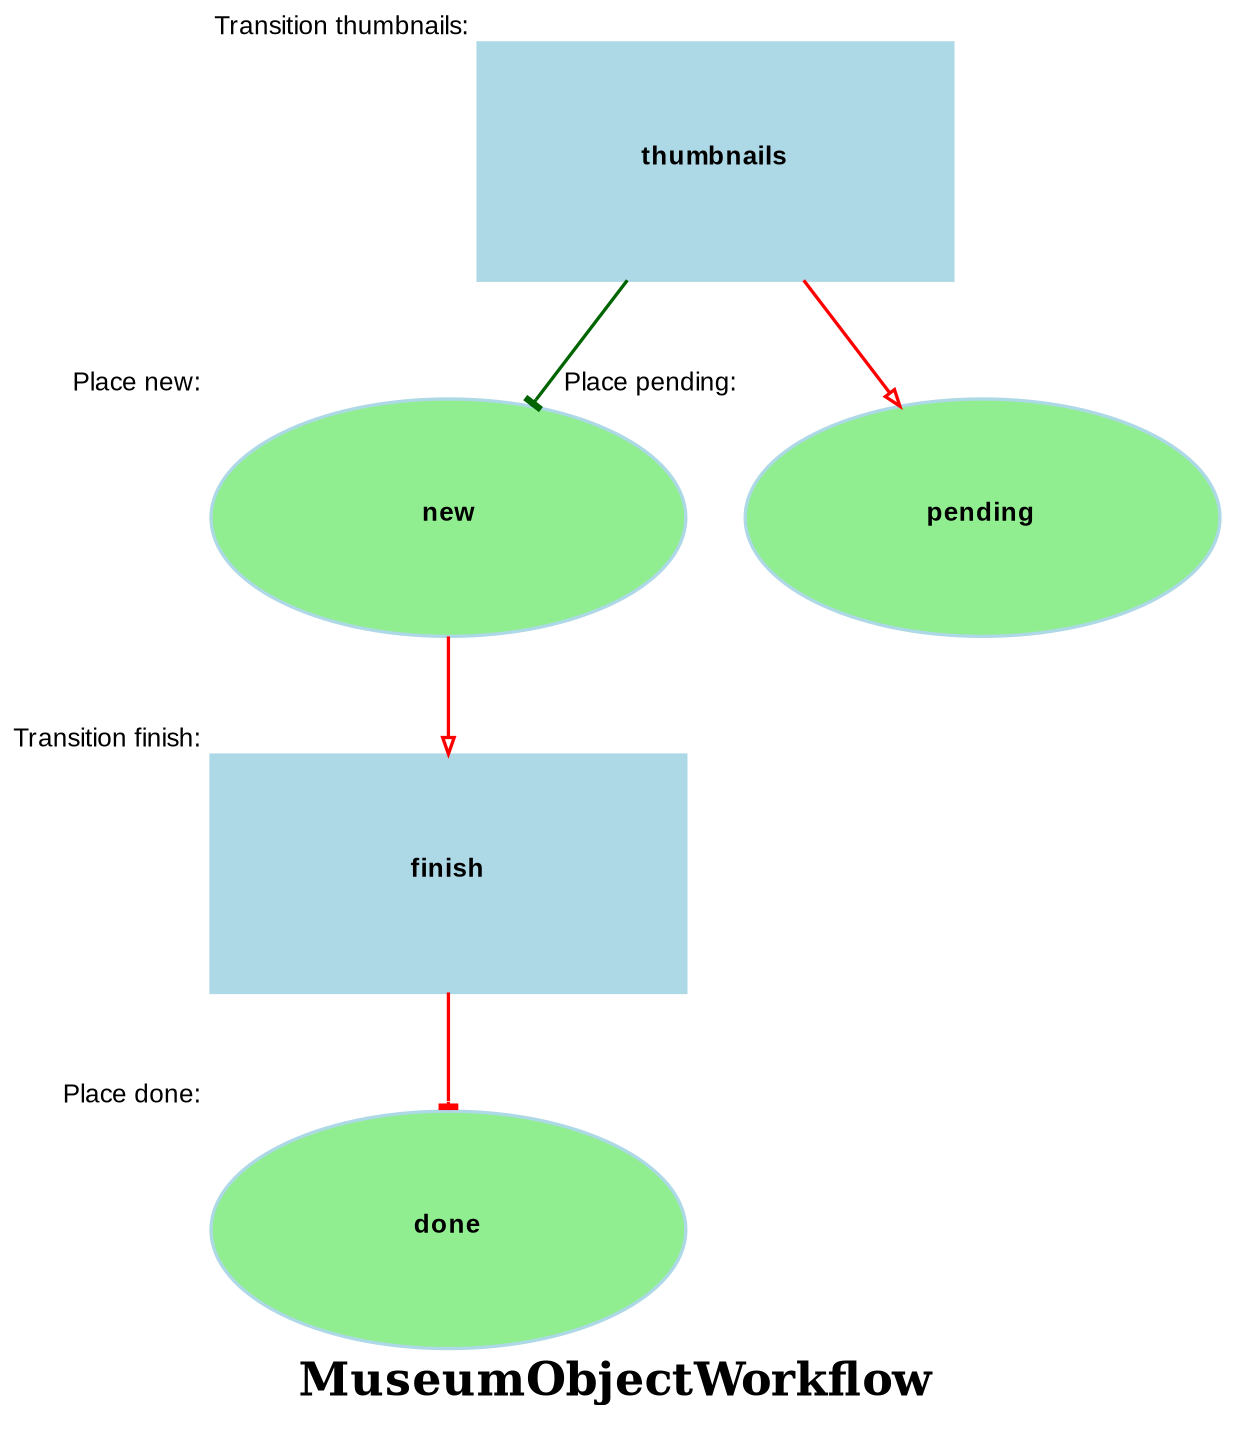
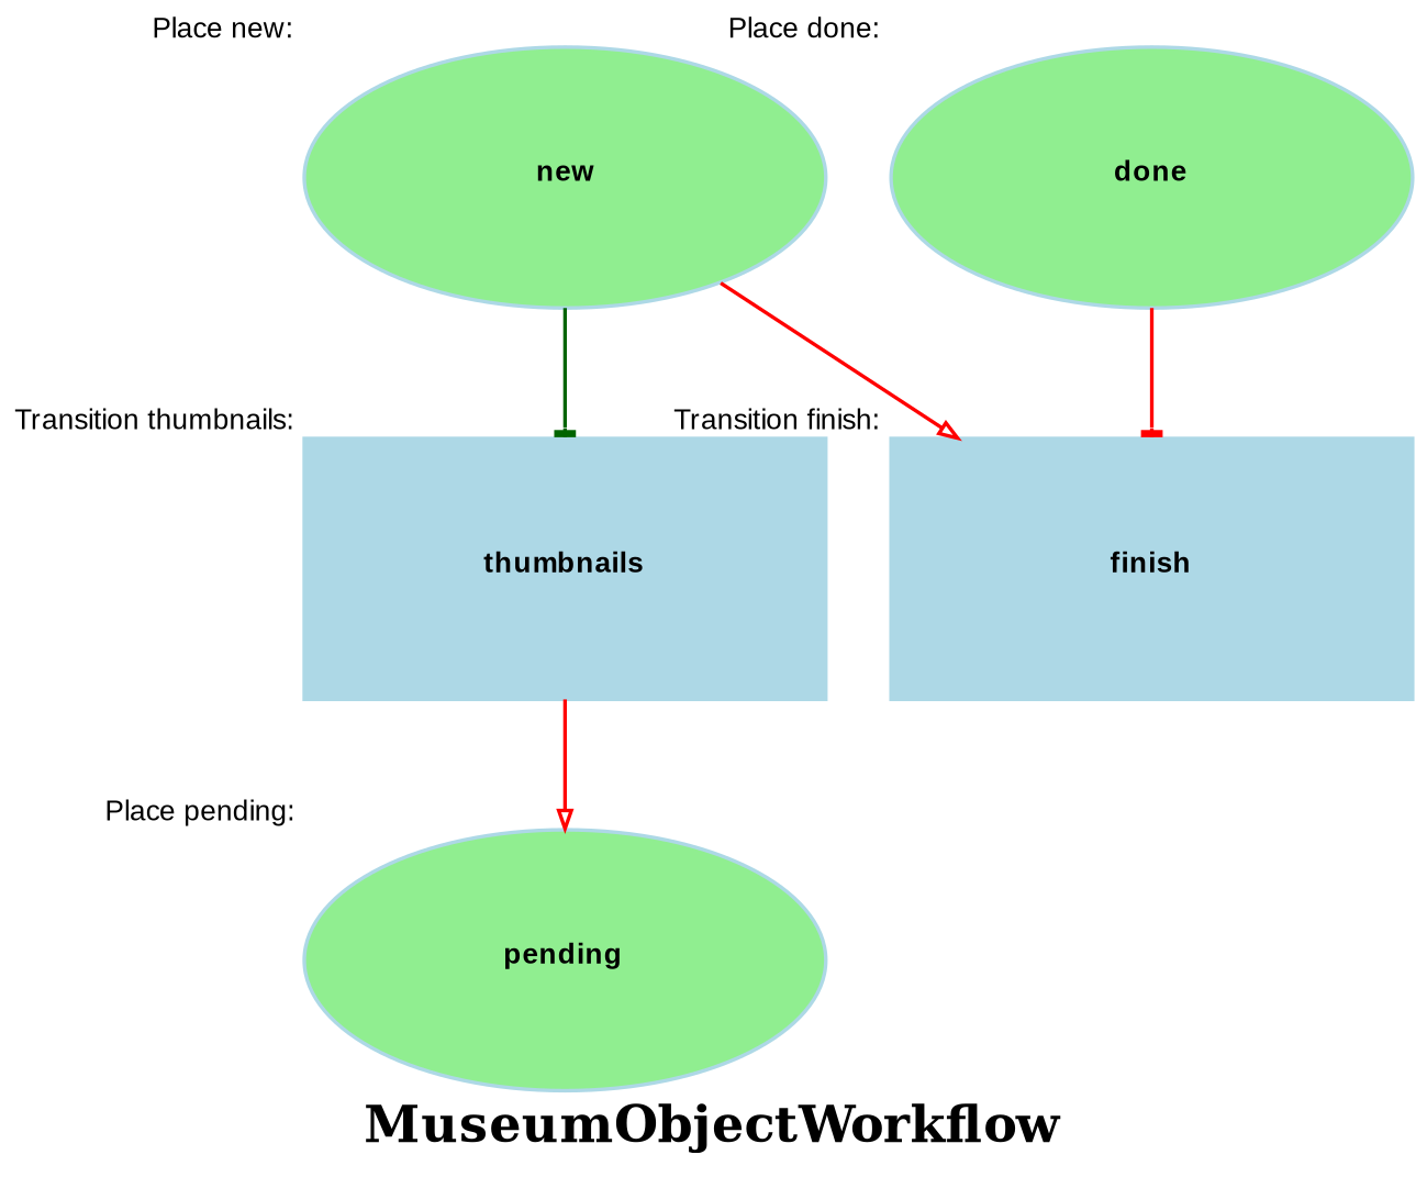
  digraph {
    label=<<B>MuseumObjectWorkflow</B>>
    rankdir=TB
    node [color=lightBlue fillcolor=lightgreen fixedsize=false fontname=Arial fontsize=8 shape=oval style=filled]
    edge [arrowhead=tee arrowsize=0.5 color=red fontname=Arial fontsize=7 style=solid]
    n1 [height=1 label=<<B>new</B>> width=2 xlabel="Place new: "]
    n2 [height=1 label=<<B>thumbnails</B>> shape=box width=2 xlabel="Transition thumbnails: " fillcolor=""]
    n3 [height=1 label=<<B>finish</B>> shape=box width=2 xlabel="Transition finish: " fillcolor=""]
    n4 [height=1 label=<<B>pending</B>> width=2 xlabel="Place pending: "]
    n5 [height=1 label=<<B>done</B>> width=2 xlabel="Place done: "]
-   n2 -> n1 [color=darkgreen]
+   n1 -> n2 [color=darkgreen]
    n1 -> n3 [arrowhead=onormal]
    n2 -> n4 [arrowhead=onormal]
-   n3 -> n5
+   n5 -> n3
  }
